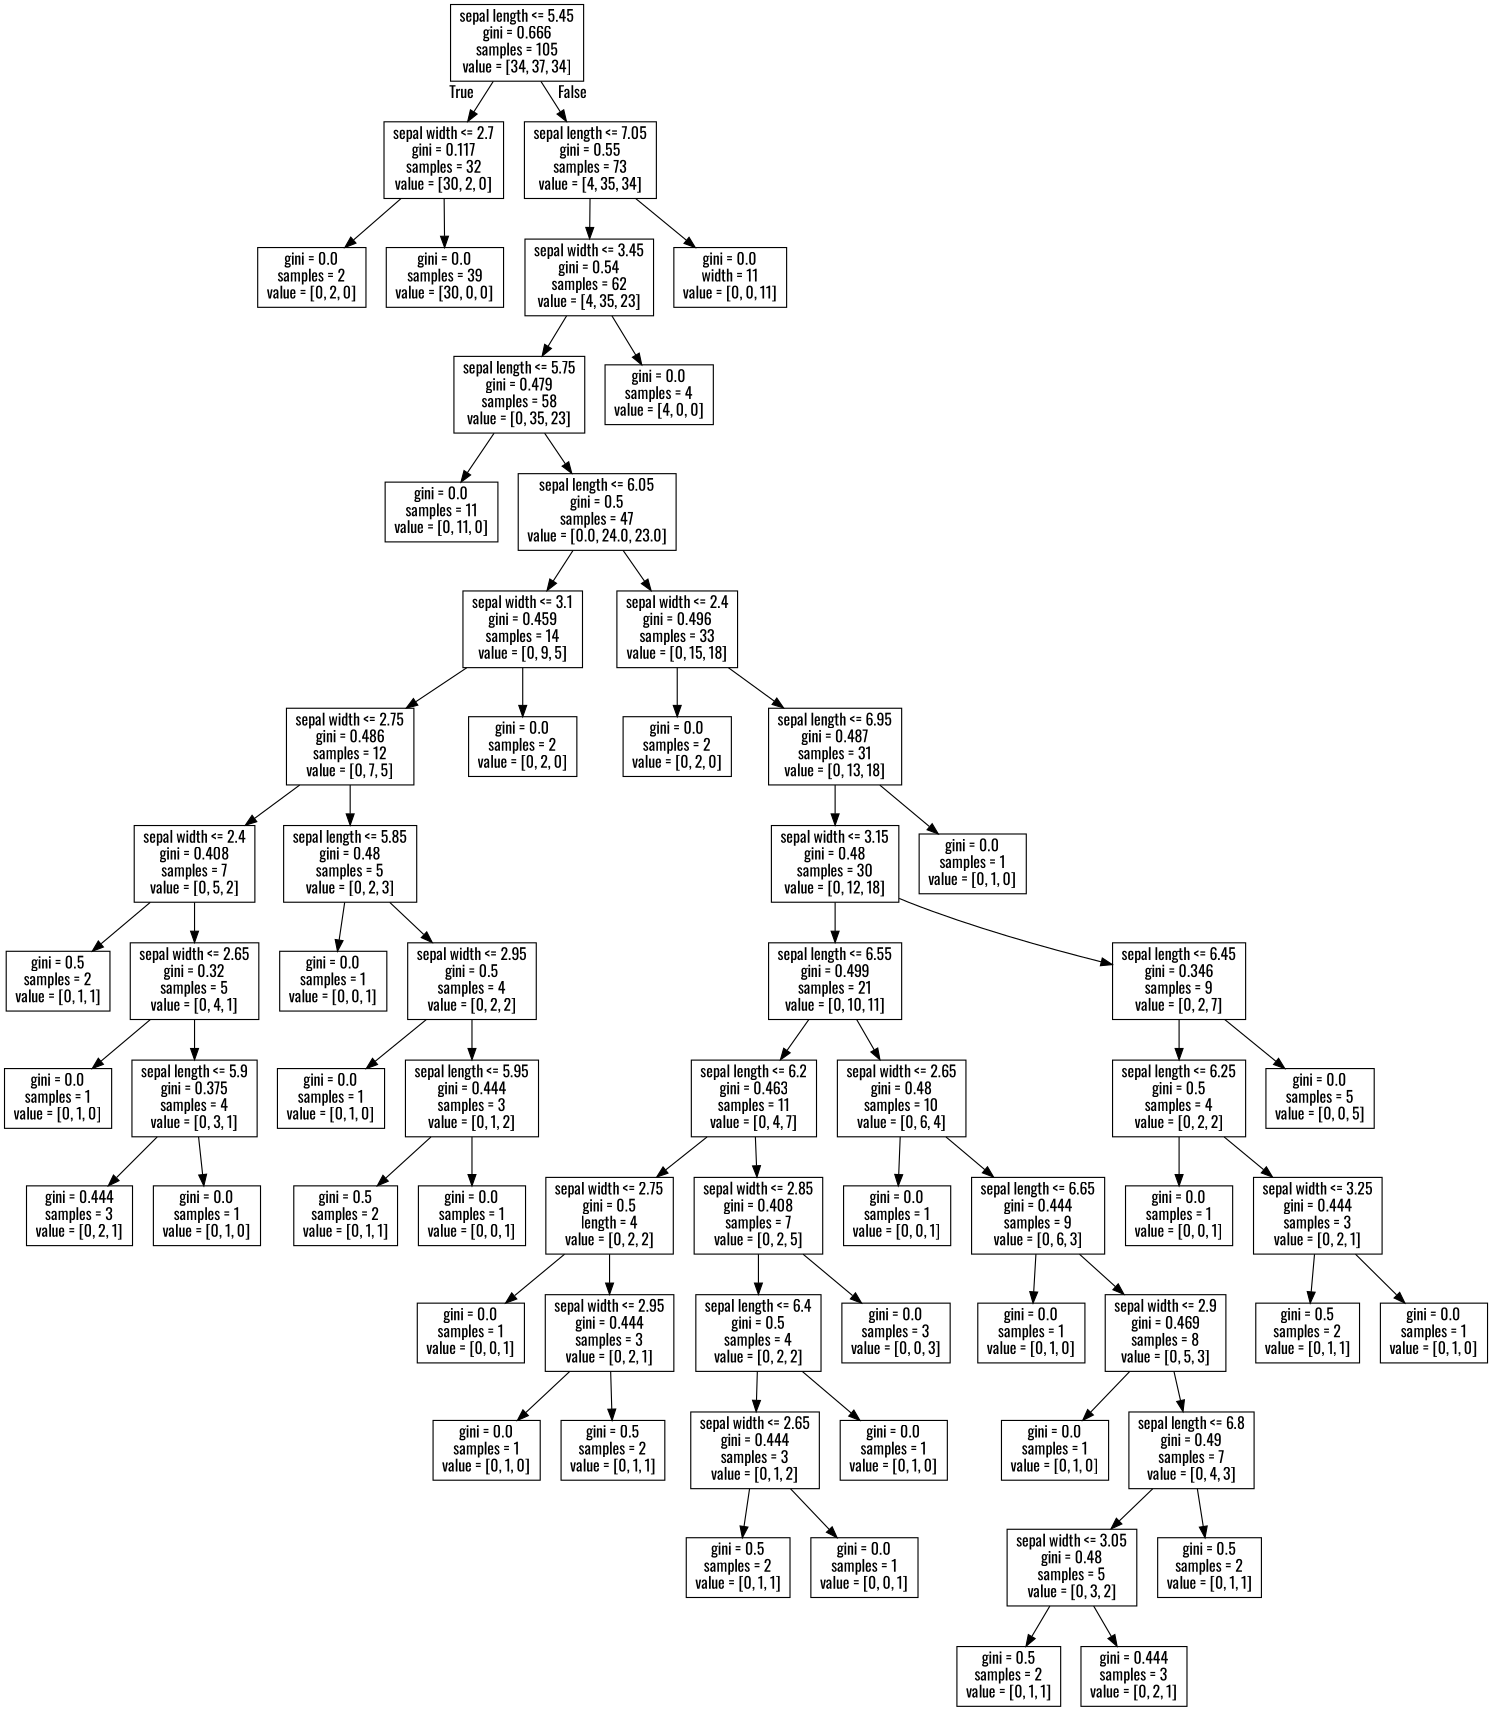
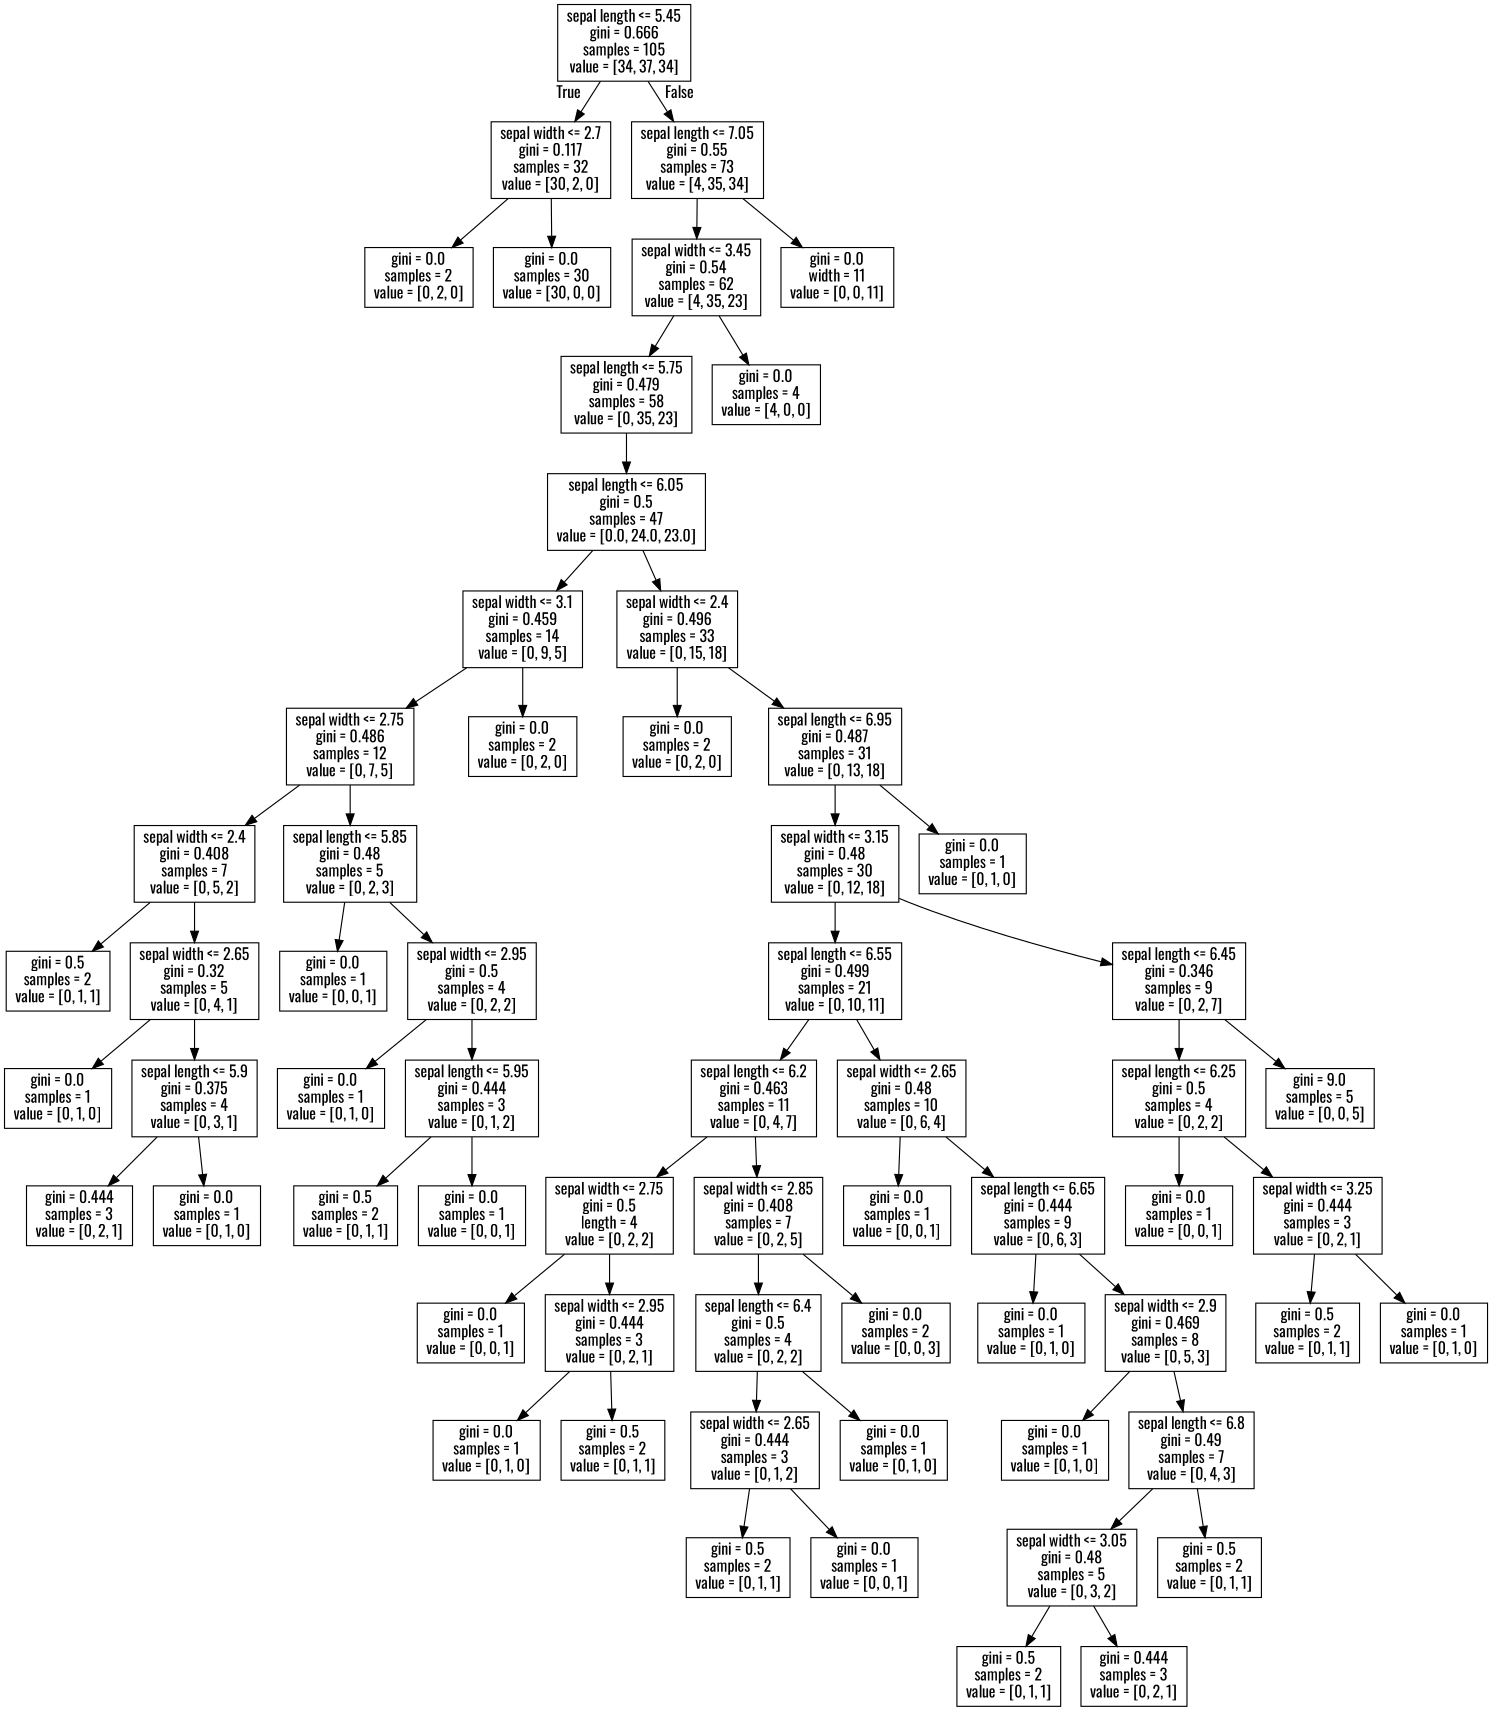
  digraph {
    fontname=Oswald
    node [fontname=Oswald shape=box]
    edge [fontname=Oswald]
    n1 [label="sepal length <= 5.45\ngini = 0.666\nsamples = 105\nvalue = [34, 37, 34]"]
    n2 [label="sepal width <= 2.7\ngini = 0.117\nsamples = 32\nvalue = [30, 2, 0]"]
    n3 [label="sepal length <= 7.05\ngini = 0.55\nsamples = 73\nvalue = [4, 35, 34]"]
    n4 [label="gini = 0.0\nsamples = 2\nvalue = [0, 2, 0]"]
-   n5 [label="gini = 0.0\nsamples = 39\nvalue = [30, 0, 0]"]
+   n5 [label="gini = 0.0\nsamples = 30\nvalue = [30, 0, 0]"]
    n6 [label="sepal width <= 3.45\ngini = 0.54\nsamples = 62\nvalue = [4, 35, 23]"]
    n7 [label="gini = 0.0\nwidth = 11\nvalue = [0, 0, 11]"]
    n8 [label="sepal length <= 5.75\ngini = 0.479\nsamples = 58\nvalue = [0, 35, 23]"]
    n9 [label="gini = 0.0\nsamples = 4\nvalue = [4, 0, 0]"]
-   n10 [label="gini = 0.0\nsamples = 11\nvalue = [0, 11, 0]"]
    n11 [label="sepal length <= 6.05\ngini = 0.5\nsamples = 47\nvalue = [0.0, 24.0, 23.0]"]
    n12 [label="sepal width <= 3.1\ngini = 0.459\nsamples = 14\nvalue = [0, 9, 5]"]
    n13 [label="sepal width <= 2.4\ngini = 0.496\nsamples = 33\nvalue = [0, 15, 18]"]
    n14 [label="sepal width <= 2.75\ngini = 0.486\nsamples = 12\nvalue = [0, 7, 5]"]
    n15 [label="gini = 0.0\nsamples = 2\nvalue = [0, 2, 0]"]
    n16 [label="gini = 0.0\nsamples = 2\nvalue = [0, 2, 0]"]
    n17 [label="sepal length <= 6.95\ngini = 0.487\nsamples = 31\nvalue = [0, 13, 18]"]
    n18 [label="sepal width <= 2.4\ngini = 0.408\nsamples = 7\nvalue = [0, 5, 2]"]
    n19 [label="sepal length <= 5.85\ngini = 0.48\nsamples = 5\nvalue = [0, 2, 3]"]
    n20 [label="gini = 0.5\nsamples = 2\nvalue = [0, 1, 1]"]
    n21 [label="sepal width <= 2.65\ngini = 0.32\nsamples = 5\nvalue = [0, 4, 1]"]
    n22 [label="gini = 0.0\nsamples = 1\nvalue = [0, 0, 1]"]
    n23 [label="sepal width <= 2.95\ngini = 0.5\nsamples = 4\nvalue = [0, 2, 2]"]
    n24 [label="gini = 0.0\nsamples = 1\nvalue = [0, 1, 0]"]
    n25 [label="sepal length <= 5.9\ngini = 0.375\nsamples = 4\nvalue = [0, 3, 1]"]
    n26 [label="gini = 0.444\nsamples = 3\nvalue = [0, 2, 1]"]
    n27 [label="gini = 0.0\nsamples = 1\nvalue = [0, 1, 0]"]
    n28 [label="gini = 0.0\nsamples = 1\nvalue = [0, 1, 0]"]
    n29 [label="sepal length <= 5.95\ngini = 0.444\nsamples = 3\nvalue = [0, 1, 2]"]
    n30 [label="gini = 0.5\nsamples = 2\nvalue = [0, 1, 1]"]
    n31 [label="gini = 0.0\nsamples = 1\nvalue = [0, 0, 1]"]
    n32 [label="sepal width <= 3.15\ngini = 0.48\nsamples = 30\nvalue = [0, 12, 18]"]
    n33 [label="gini = 0.0\nsamples = 1\nvalue = [0, 1, 0]"]
    n34 [label="sepal length <= 6.55\ngini = 0.499\nsamples = 21\nvalue = [0, 10, 11]"]
    n35 [label="sepal length <= 6.45\ngini = 0.346\nsamples = 9\nvalue = [0, 2, 7]"]
    n36 [label="sepal length <= 6.2\ngini = 0.463\nsamples = 11\nvalue = [0, 4, 7]"]
    n37 [label="sepal width <= 2.65\ngini = 0.48\nsamples = 10\nvalue = [0, 6, 4]"]
    n38 [label="sepal length <= 6.25\ngini = 0.5\nsamples = 4\nvalue = [0, 2, 2]"]
-   n39 [label="gini = 0.0\nsamples = 5\nvalue = [0, 0, 5]"]
+   n39 [label="gini = 9.0\nsamples = 5\nvalue = [0, 0, 5]"]
    n40 [label="sepal width <= 2.75\ngini = 0.5\nlength = 4\nvalue = [0, 2, 2]"]
    n41 [label="sepal width <= 2.85\ngini = 0.408\nsamples = 7\nvalue = [0, 2, 5]"]
    n42 [label="gini = 0.0\nsamples = 1\nvalue = [0, 0, 1]"]
    n43 [label="sepal length <= 6.65\ngini = 0.444\nsamples = 9\nvalue = [0, 6, 3]"]
    n44 [label="gini = 0.0\nsamples = 1\nvalue = [0, 0, 1]"]
    n45 [label="sepal width <= 2.95\ngini = 0.444\nsamples = 3\nvalue = [0, 2, 1]"]
    n46 [label="sepal length <= 6.4\ngini = 0.5\nsamples = 4\nvalue = [0, 2, 2]"]
-   n47 [label="gini = 0.0\nsamples = 3\nvalue = [0, 0, 3]"]
+   n47 [label="gini = 0.0\nsamples = 2\nvalue = [0, 0, 3]"]
    n48 [label="gini = 0.0\nsamples = 1\nvalue = [0, 1, 0]"]
    n49 [label="gini = 0.5\nsamples = 2\nvalue = [0, 1, 1]"]
    n50 [label="sepal width <= 2.65\ngini = 0.444\nsamples = 3\nvalue = [0, 1, 2]"]
    n51 [label="gini = 0.0\nsamples = 1\nvalue = [0, 1, 0]"]
    n52 [label="gini = 0.5\nsamples = 2\nvalue = [0, 1, 1]"]
    n53 [label="gini = 0.0\nsamples = 1\nvalue = [0, 0, 1]"]
    n54 [label="gini = 0.0\nsamples = 1\nvalue = [0, 1, 0]"]
    n55 [label="sepal width <= 2.9\ngini = 0.469\nsamples = 8\nvalue = [0, 5, 3]"]
    n56 [label="gini = 0.0\nsamples = 1\nvalue = [0, 1, 0]"]
    n57 [label="sepal length <= 6.8\ngini = 0.49\nsamples = 7\nvalue = [0, 4, 3]"]
    n58 [label="sepal width <= 3.05\ngini = 0.48\nsamples = 5\nvalue = [0, 3, 2]"]
    n59 [label="gini = 0.5\nsamples = 2\nvalue = [0, 1, 1]"]
    n60 [label="gini = 0.5\nsamples = 2\nvalue = [0, 1, 1]"]
    n61 [label="gini = 0.444\nsamples = 3\nvalue = [0, 2, 1]"]
    n62 [label="gini = 0.0\nsamples = 1\nvalue = [0, 0, 1]"]
    n63 [label="sepal width <= 3.25\ngini = 0.444\nsamples = 3\nvalue = [0, 2, 1]"]
    n64 [label="gini = 0.5\nsamples = 2\nvalue = [0, 1, 1]"]
    n65 [label="gini = 0.0\nsamples = 1\nvalue = [0, 1, 0]"]
    n1 -> n2 [headlabel=True labelangle=45 labeldistance=2.5]
    n1 -> n3 [headlabel=False labelangle=-45 labeldistance=2.5]
    n2 -> n4
    n2 -> n5
    n3 -> n6
    n3 -> n7
    n6 -> n8
    n6 -> n9
-   n8 -> n10
    n8 -> n11
    n11 -> n12
    n11 -> n13
    n12 -> n14
    n12 -> n15
    n13 -> n16
    n13 -> n17
    n14 -> n18
    n14 -> n19
    n17 -> n32
    n17 -> n33
    n18 -> n20
    n18 -> n21
    n19 -> n22
    n19 -> n23
    n21 -> n24
    n21 -> n25
    n23 -> n28
    n23 -> n29
    n25 -> n26
    n25 -> n27
    n29 -> n30
    n29 -> n31
    n32 -> n34
    n32 -> n35
    n34 -> n36
    n34 -> n37
    n35 -> n38
    n35 -> n39
    n36 -> n40
    n36 -> n41
    n37 -> n42
    n37 -> n43
    n38 -> n62
    n38 -> n63
    n40 -> n44
    n40 -> n45
    n41 -> n46
    n41 -> n47
    n43 -> n54
    n43 -> n55
    n45 -> n48
    n45 -> n49
    n46 -> n50
    n46 -> n51
    n50 -> n52
    n50 -> n53
    n55 -> n56
    n55 -> n57
    n57 -> n58
    n57 -> n59
    n58 -> n60
    n58 -> n61
    n63 -> n64
    n63 -> n65
  }
